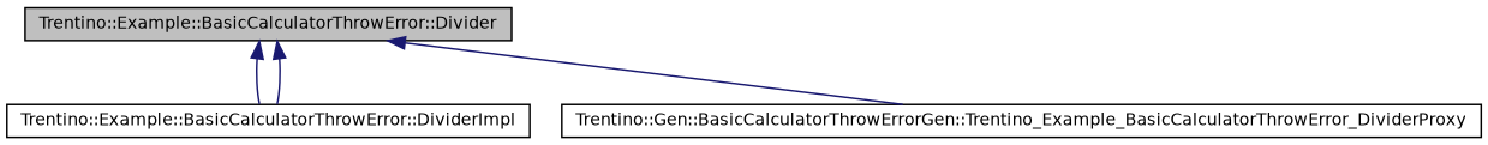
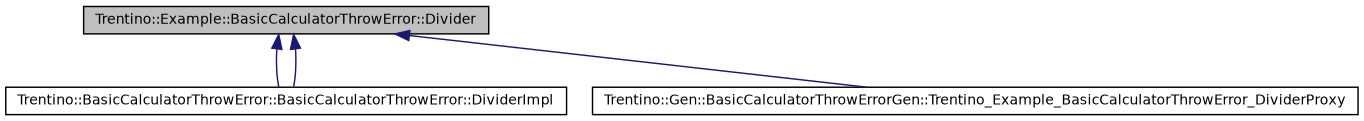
  digraph {
    rankdir=TB
    node [color=black fillcolor=white fontname=Helvetica fontsize=10 shape=record style=filled]
    edge [color=midnightblue dir=back fontname=Helvetica fontsize=10 labelfontname=Helvetica labelfontsize=10 style=solid]
    n1 [fillcolor=grey75 fontcolor=black height=0.2 label="Trentino::Example::BasicCalculatorThrowError::Divider" width=0.4]
-   n2 [height=0.2 label="Trentino::Example::BasicCalculatorThrowError::DividerImpl" width=0.4]
+   n2 [height=0.2 label="Trentino::BasicCalculatorThrowError::BasicCalculatorThrowError::DividerImpl" width=0.4]
    n3 [height=0.2 label="Trentino::Gen::BasicCalculatorThrowErrorGen::Trentino_Example_BasicCalculatorThrowError_DividerProxy" width=0.4]
    n1 -> n2
    n1 -> n2
    n1 -> n3
  }
